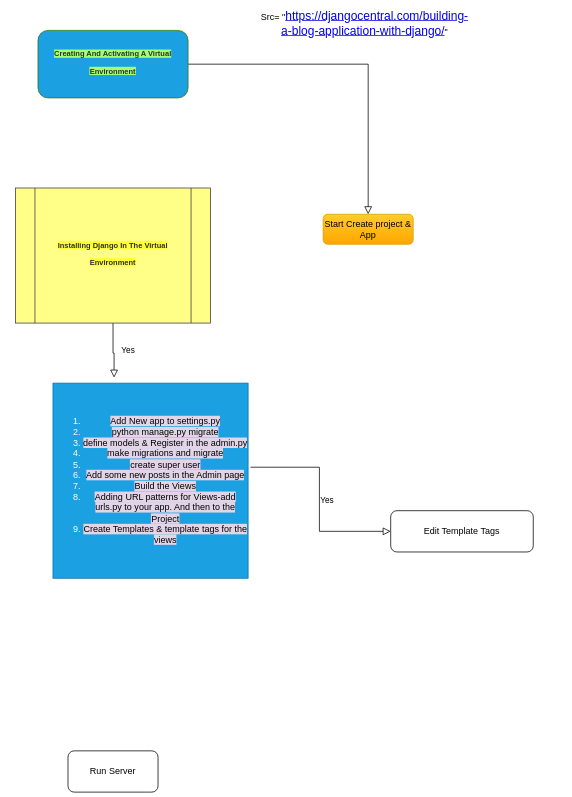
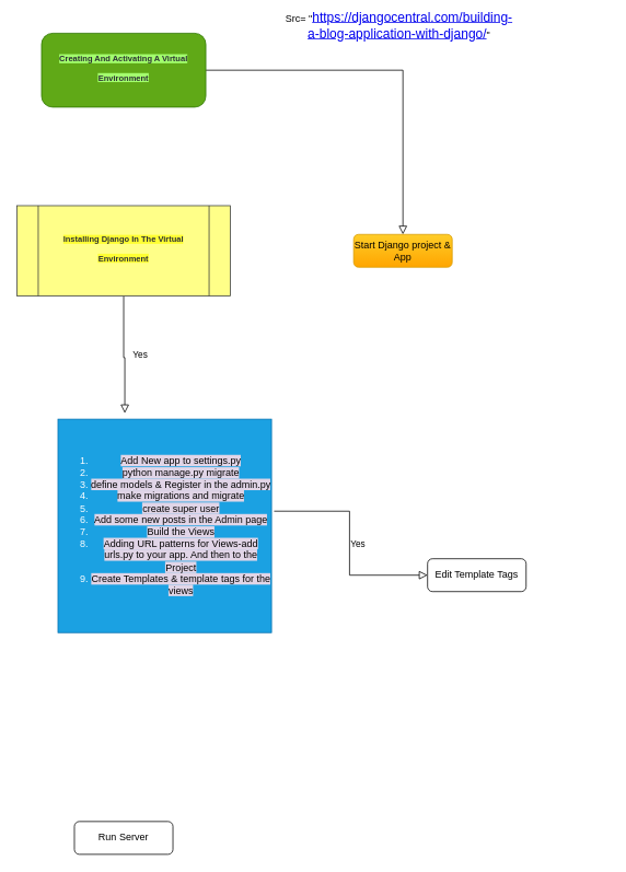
  <mxCell id="0" />
  <mxCell id="1" parent="0" />
  <mxCell id="2" value="" style="rounded=0;html=1;jettySize=auto;orthogonalLoop=1;fontSize=11;endArrow=block;endFill=0;endSize=8;strokeWidth=1;shadow=0;labelBackgroundColor=none;edgeStyle=orthogonalEdgeStyle;" parent="1" source="3" target="5" edge="1"><mxGeometry relative="1" as="geometry"><mxPoint x="120" y="120" as="targetPoint" /></mxGeometry></mxCell>
- <mxCell id="3" value="&lt;h2 style=&quot;padding: 0px ; margin: 0px 0px 0.5em ; list-style: none ; border: 0px ; outline: none ; box-sizing: border-box ; line-height: 1.3 ; color: rgb(44 , 47 , 52)&quot;&gt;&lt;font style=&quot;font-size: 10px ; background-color: rgb(163 , 255 , 110)&quot;&gt;Creating And Activating A Virtual Environment&lt;/font&gt;&lt;/h2&gt;" style="rounded=1;whiteSpace=wrap;html=1;fontSize=12;glass=0;strokeWidth=1;shadow=0;fillColor=#1ba1e2;strokeColor=#2D7600;fontColor=#ffffff;" parent="1" vertex="1"><mxGeometry x="50" y="40" width="200" height="90" as="geometry" /></mxCell>
+ <mxCell id="3" value="&lt;h2 style=&quot;padding: 0px ; margin: 0px 0px 0.5em ; list-style: none ; border: 0px ; outline: none ; box-sizing: border-box ; line-height: 1.3 ; color: rgb(44 , 47 , 52)&quot;&gt;&lt;font style=&quot;font-size: 10px ; background-color: rgb(163 , 255 , 110)&quot;&gt;Creating And Activating A Virtual Environment&lt;/font&gt;&lt;/h2&gt;" style="rounded=1;whiteSpace=wrap;html=1;fontSize=12;glass=0;strokeWidth=1;shadow=0;fillColor=#60a917;strokeColor=#2D7600;fontColor=#ffffff;" parent="1" vertex="1"><mxGeometry x="50" y="40" width="200" height="90" as="geometry" /></mxCell>
  <mxCell id="4" value="Yes" style="rounded=0;html=1;jettySize=auto;orthogonalLoop=1;fontSize=11;endArrow=block;endFill=0;endSize=8;strokeWidth=1;shadow=0;labelBackgroundColor=none;edgeStyle=orthogonalEdgeStyle;entryX=0.313;entryY=-0.028;entryDx=0;entryDy=0;entryPerimeter=0;exitX=0.5;exitY=1;exitDx=0;exitDy=0;" parent="1" source="11" target="10" edge="1"><mxGeometry y="20" relative="1" as="geometry"><mxPoint as="offset" /><mxPoint x="120" y="220" as="sourcePoint" /><mxPoint x="150" y="290" as="targetPoint" /></mxGeometry></mxCell>
- <mxCell id="5" value="Start Create project &amp;amp; App" style="rounded=1;whiteSpace=wrap;html=1;fontSize=12;glass=0;strokeWidth=1;shadow=0;gradientColor=#ffa500;fillColor=#ffcd28;strokeColor=#d79b00;" parent="1" vertex="1"><mxGeometry x="430" y="285" width="120" height="40" as="geometry" /></mxCell>
+ <mxCell id="5" value="Start Django project &amp;amp; App" style="rounded=1;whiteSpace=wrap;html=1;fontSize=12;glass=0;strokeWidth=1;shadow=0;gradientColor=#ffa500;fillColor=#ffcd28;strokeColor=#d79b00;" parent="1" vertex="1"><mxGeometry x="430" y="285" width="120" height="40" as="geometry" /></mxCell>
  <mxCell id="6" value="Yes" style="edgeStyle=orthogonalEdgeStyle;rounded=0;html=1;jettySize=auto;orthogonalLoop=1;fontSize=11;endArrow=block;endFill=0;endSize=8;strokeWidth=1;shadow=0;labelBackgroundColor=none;exitX=1.012;exitY=0.431;exitDx=0;exitDy=0;exitPerimeter=0;" parent="1" source="10" target="8" edge="1"><mxGeometry y="10" relative="1" as="geometry"><mxPoint as="offset" /><mxPoint x="220" y="330" as="sourcePoint" /></mxGeometry></mxCell>
- <mxCell id="7" value="Run Server" style="rounded=1;whiteSpace=wrap;html=1;fontSize=12;glass=0;strokeWidth=1;shadow=0;" parent="1" vertex="1"><mxGeometry x="90" y="1000" width="120" height="55" as="geometry" /></mxCell>
- <mxCell id="8" value="Edit Template Tags" style="rounded=1;whiteSpace=wrap;html=1;fontSize=12;glass=0;strokeWidth=1;shadow=0;" parent="1" vertex="1"><mxGeometry x="520" y="680" width="190" height="55" as="geometry" /></mxCell>
+ <mxCell id="7" value="Run Server" style="rounded=1;whiteSpace=wrap;html=1;fontSize=12;glass=0;strokeWidth=1;shadow=0;" parent="1" vertex="1"><mxGeometry x="90" y="1000" width="120" height="40" as="geometry" /></mxCell>
+ <mxCell id="8" value="Edit Template Tags" style="rounded=1;whiteSpace=wrap;html=1;fontSize=12;glass=0;strokeWidth=1;shadow=0;" parent="1" vertex="1"><mxGeometry x="520" y="680" width="120" height="40" as="geometry" /></mxCell>
  <mxCell id="9" value="Src= &quot;&lt;a href=&quot;https://djangocentral.com/building-a-blog-application-with-django/&quot; style=&quot;font-size: medium ; white-space: normal&quot;&gt;https://djangocentral.com/building-a-blog-application-with-django/&lt;/a&gt;&quot;" style="text;html=1;resizable=0;autosize=1;align=center;verticalAlign=middle;points=[];fillColor=none;strokeColor=none;rounded=0;" parent="1" vertex="1"><mxGeometry x="230" y="20" width="510" height="20" as="geometry" /></mxCell>
  <mxCell id="10" value="&lt;ol&gt;&lt;li&gt;&lt;span style=&quot;background-color: rgb(225 , 213 , 231)&quot;&gt;&lt;font color=&quot;#030303&quot;&gt;Add New app to settings.py&lt;/font&gt;&lt;/span&gt;&lt;/li&gt;&lt;li&gt;&lt;span style=&quot;background-color: rgb(225 , 213 , 231)&quot;&gt;&lt;font color=&quot;#030303&quot;&gt;&lt;span style=&quot;text-align: left ; white-space: pre&quot;&gt;python manage.py migrate&lt;/span&gt;&lt;br&gt;&lt;/font&gt;&lt;/span&gt;&lt;/li&gt;&lt;li&gt;&lt;span style=&quot;text-align: left ; white-space: pre ; background-color: rgb(225 , 213 , 231)&quot;&gt;&lt;font color=&quot;#030303&quot;&gt;define models &amp;amp; Register in the admin.py&lt;/font&gt;&lt;/span&gt;&lt;/li&gt;&lt;li&gt;&lt;span style=&quot;text-align: left ; white-space: pre ; background-color: rgb(225 , 213 , 231)&quot;&gt;&lt;font color=&quot;#030303&quot;&gt;make migrations and migrate&lt;/font&gt;&lt;/span&gt;&lt;/li&gt;&lt;li&gt;&lt;span style=&quot;text-align: left ; white-space: pre ; background-color: rgb(225 , 213 , 231)&quot;&gt;&lt;font color=&quot;#030303&quot;&gt;create super user&lt;/font&gt;&lt;/span&gt;&lt;/li&gt;&lt;li&gt;&lt;span style=&quot;text-align: left ; white-space: pre ; background-color: rgb(225 , 213 , 231)&quot;&gt;&lt;font color=&quot;#030303&quot;&gt;Add some new posts in the Admin page&lt;/font&gt;&lt;/span&gt;&lt;/li&gt;&lt;li&gt;&lt;span style=&quot;text-align: left ; white-space: pre ; background-color: rgb(225 , 213 , 231)&quot;&gt;&lt;font color=&quot;#030303&quot;&gt;Build the Views&lt;/font&gt;&lt;/span&gt;&lt;/li&gt;&lt;li&gt;&lt;span style=&quot;background-color: rgb(225 , 213 , 231)&quot;&gt;&lt;font color=&quot;#030303&quot;&gt;Adding URL patterns for Views-add urls.py to your app. And then to the Project&lt;/font&gt;&lt;/span&gt;&lt;/li&gt;&lt;li&gt;&lt;span style=&quot;background-color: rgb(225 , 213 , 231)&quot;&gt;&lt;font color=&quot;#030303&quot;&gt;Create Templates &amp;amp; template tags for the views&lt;/font&gt;&lt;/span&gt;&lt;/li&gt;&lt;/ol&gt;" style="whiteSpace=wrap;html=1;aspect=fixed;fillColor=#1ba1e2;strokeColor=#006EAF;fontColor=#ffffff;" vertex="1" parent="1"><mxGeometry x="70" y="510" width="260" height="260" as="geometry" /></mxCell>
- <mxCell id="11" value="&lt;h2 style=&quot;white-space: normal ; padding: 0px ; margin: 0px 0px 0.5em ; list-style: none ; border: 0px ; outline: none ; box-sizing: border-box ; line-height: 1.3 ; color: rgb(44 , 47 , 52)&quot;&gt;&lt;font style=&quot;font-size: 10px ; background-color: rgb(255 , 255 , 51)&quot;&gt;Installing Django In The Virtual Environment&lt;/font&gt;&lt;/h2&gt;" style="shape=process;whiteSpace=wrap;html=1;backgroundOutline=1;fillColor=#ffff88;strokeColor=#36393d;" vertex="1" parent="1"><mxGeometry x="20" y="250" width="260" height="180" as="geometry" /></mxCell>
+ <mxCell id="11" value="&lt;h2 style=&quot;white-space: normal ; padding: 0px ; margin: 0px 0px 0.5em ; list-style: none ; border: 0px ; outline: none ; box-sizing: border-box ; line-height: 1.3 ; color: rgb(44 , 47 , 52)&quot;&gt;&lt;font style=&quot;font-size: 10px ; background-color: rgb(255 , 255 , 51)&quot;&gt;Installing Django In The Virtual Environment&lt;/font&gt;&lt;/h2&gt;" style="shape=process;whiteSpace=wrap;html=1;backgroundOutline=1;fillColor=#ffff88;strokeColor=#36393d;" vertex="1" parent="1"><mxGeometry x="20" y="250" width="260" height="110" as="geometry" /></mxCell>
